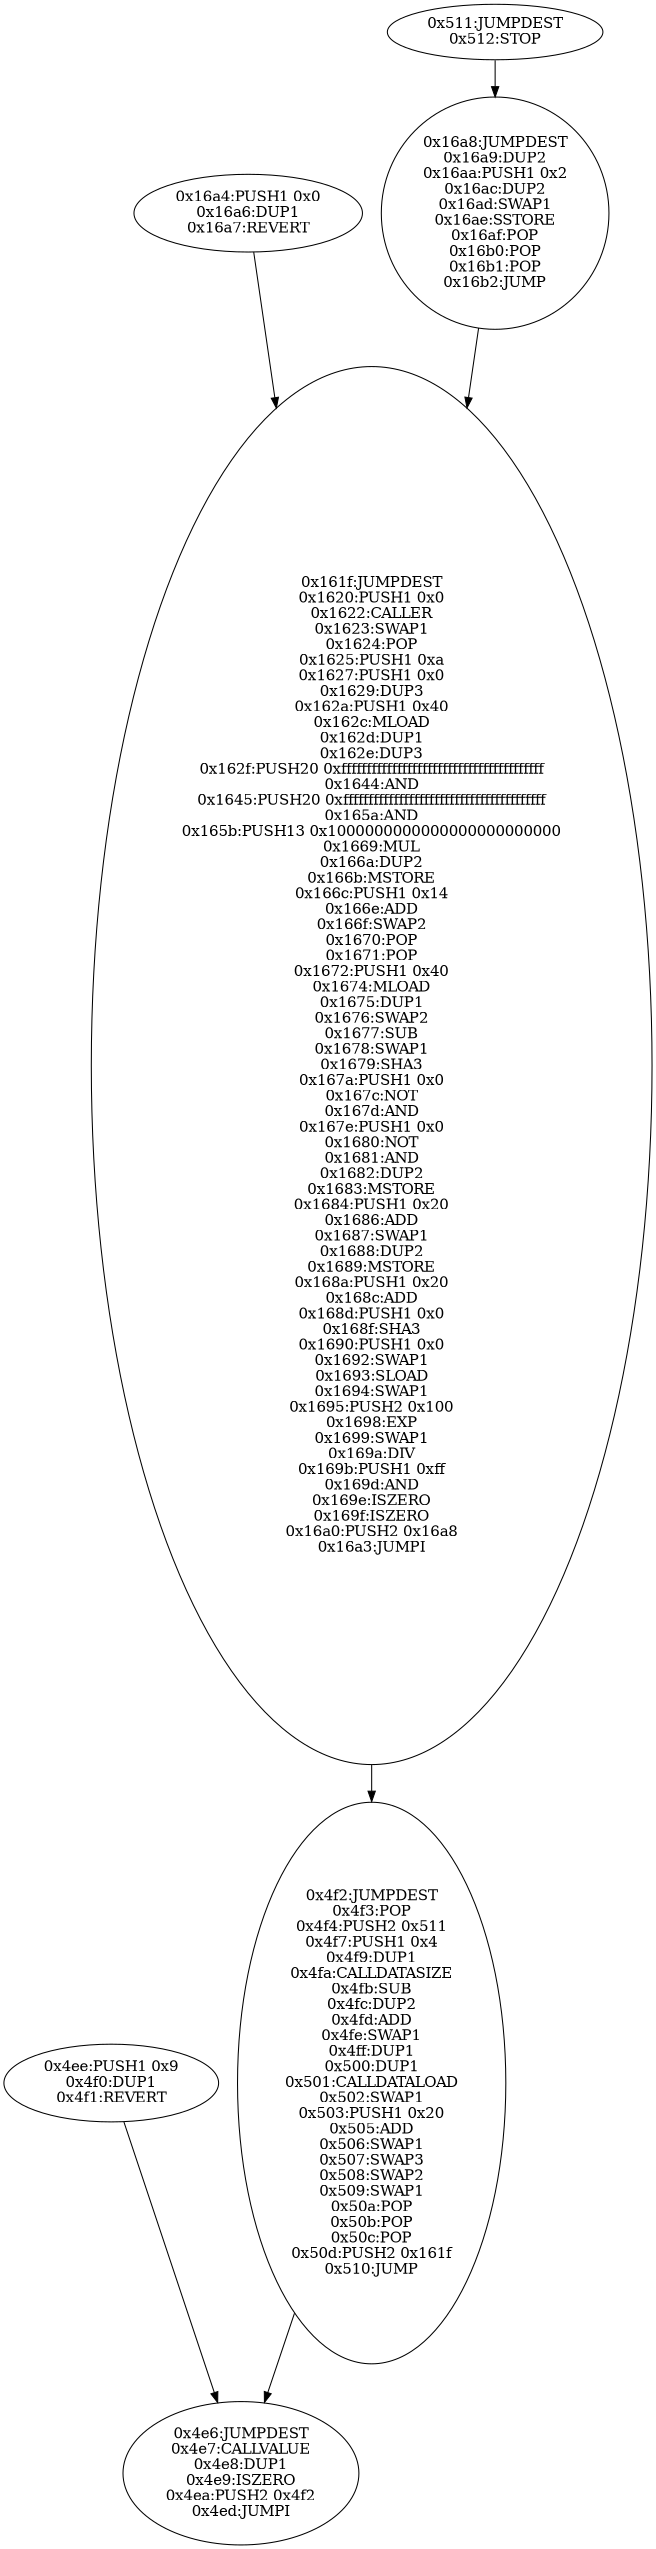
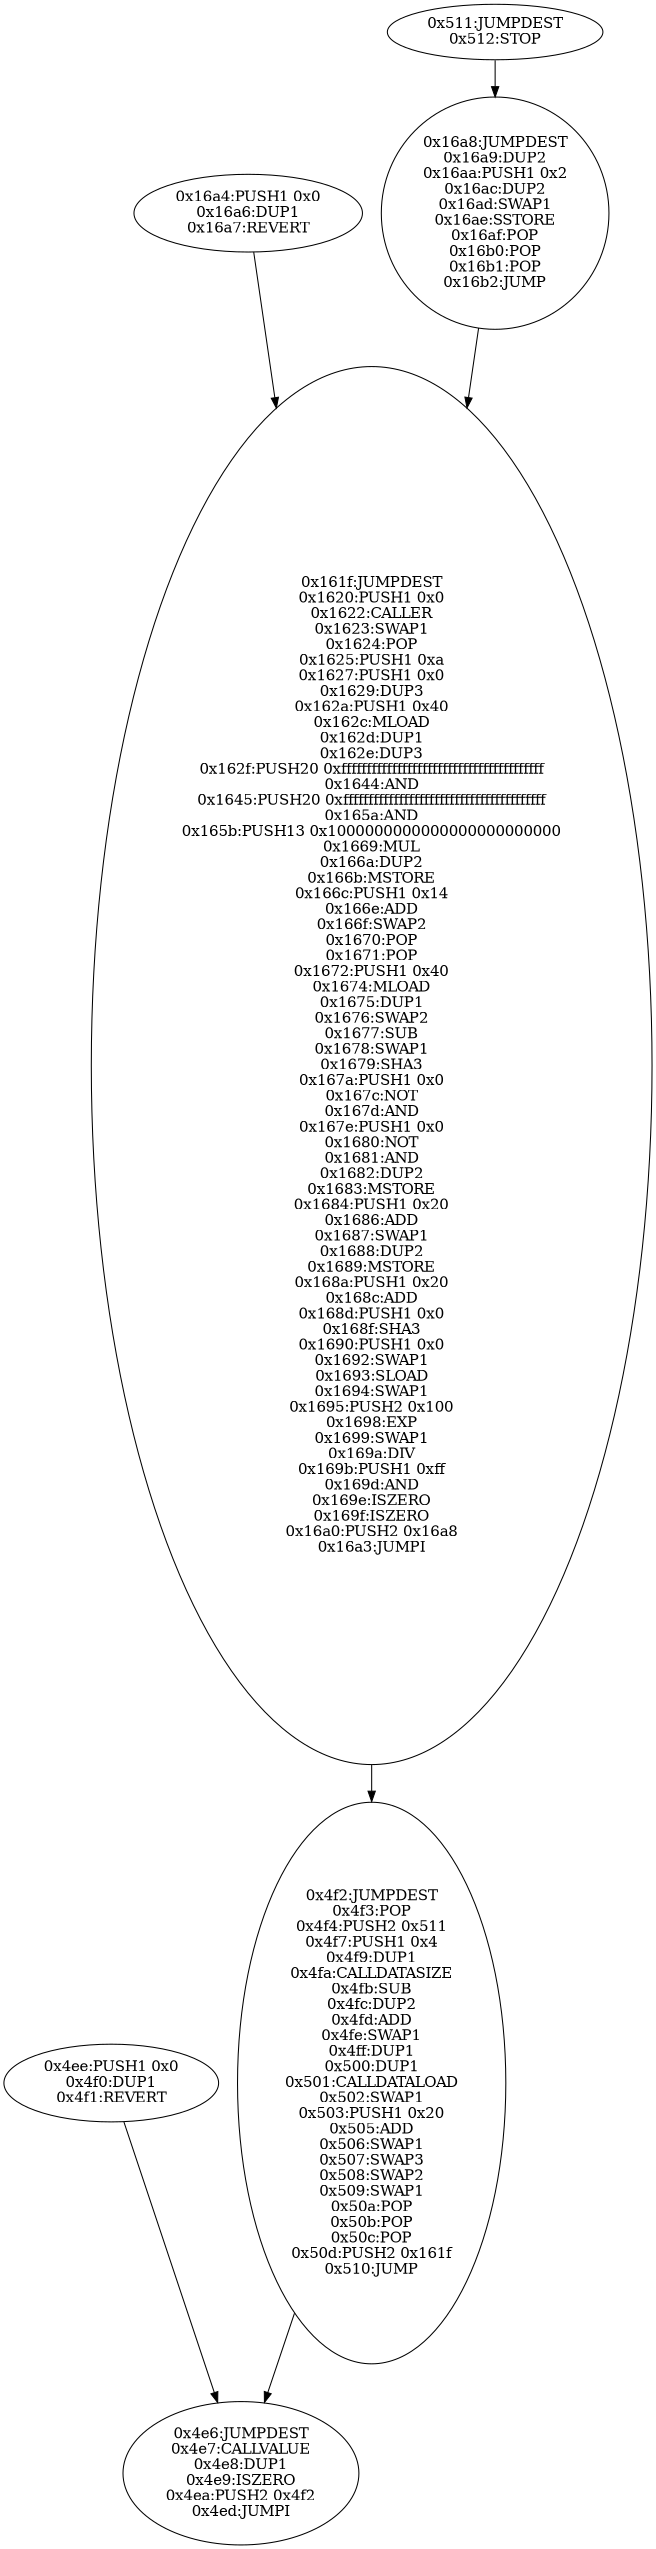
  digraph {
    n1 [label="0x4e6:JUMPDEST\n0x4e7:CALLVALUE\n0x4e8:DUP1\n0x4e9:ISZERO\n0x4ea:PUSH2 0x4f2\n0x4ed:JUMPI"]
-   n2 [label="0x4ee:PUSH1 0x9\n0x4f0:DUP1\n0x4f1:REVERT"]
+   n2 [label="0x4ee:PUSH1 0x0\n0x4f0:DUP1\n0x4f1:REVERT"]
    n3 [label="0x4f2:JUMPDEST\n0x4f3:POP\n0x4f4:PUSH2 0x511\n0x4f7:PUSH1 0x4\n0x4f9:DUP1\n0x4fa:CALLDATASIZE\n0x4fb:SUB\n0x4fc:DUP2\n0x4fd:ADD\n0x4fe:SWAP1\n0x4ff:DUP1\n0x500:DUP1\n0x501:CALLDATALOAD\n0x502:SWAP1\n0x503:PUSH1 0x20\n0x505:ADD\n0x506:SWAP1\n0x507:SWAP3\n0x508:SWAP2\n0x509:SWAP1\n0x50a:POP\n0x50b:POP\n0x50c:POP\n0x50d:PUSH2 0x161f\n0x510:JUMP"]
    n4 [label="0x161f:JUMPDEST\n0x1620:PUSH1 0x0\n0x1622:CALLER\n0x1623:SWAP1\n0x1624:POP\n0x1625:PUSH1 0xa\n0x1627:PUSH1 0x0\n0x1629:DUP3\n0x162a:PUSH1 0x40\n0x162c:MLOAD\n0x162d:DUP1\n0x162e:DUP3\n0x162f:PUSH20 0xffffffffffffffffffffffffffffffffffffffff\n0x1644:AND\n0x1645:PUSH20 0xffffffffffffffffffffffffffffffffffffffff\n0x165a:AND\n0x165b:PUSH13 0x1000000000000000000000000\n0x1669:MUL\n0x166a:DUP2\n0x166b:MSTORE\n0x166c:PUSH1 0x14\n0x166e:ADD\n0x166f:SWAP2\n0x1670:POP\n0x1671:POP\n0x1672:PUSH1 0x40\n0x1674:MLOAD\n0x1675:DUP1\n0x1676:SWAP2\n0x1677:SUB\n0x1678:SWAP1\n0x1679:SHA3\n0x167a:PUSH1 0x0\n0x167c:NOT\n0x167d:AND\n0x167e:PUSH1 0x0\n0x1680:NOT\n0x1681:AND\n0x1682:DUP2\n0x1683:MSTORE\n0x1684:PUSH1 0x20\n0x1686:ADD\n0x1687:SWAP1\n0x1688:DUP2\n0x1689:MSTORE\n0x168a:PUSH1 0x20\n0x168c:ADD\n0x168d:PUSH1 0x0\n0x168f:SHA3\n0x1690:PUSH1 0x0\n0x1692:SWAP1\n0x1693:SLOAD\n0x1694:SWAP1\n0x1695:PUSH2 0x100\n0x1698:EXP\n0x1699:SWAP1\n0x169a:DIV\n0x169b:PUSH1 0xff\n0x169d:AND\n0x169e:ISZERO\n0x169f:ISZERO\n0x16a0:PUSH2 0x16a8\n0x16a3:JUMPI"]
    n5 [label="0x16a4:PUSH1 0x0\n0x16a6:DUP1\n0x16a7:REVERT"]
    n6 [label="0x16a8:JUMPDEST\n0x16a9:DUP2\n0x16aa:PUSH1 0x2\n0x16ac:DUP2\n0x16ad:SWAP1\n0x16ae:SSTORE\n0x16af:POP\n0x16b0:POP\n0x16b1:POP\n0x16b2:JUMP"]
    n7 [label="0x511:JUMPDEST\n0x512:STOP"]
    n2 -> n1
    n3 -> n1
    n4 -> n3
    n5 -> n4
    n6 -> n4
    n7 -> n6
  }
